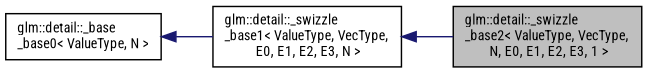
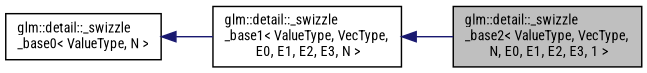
  digraph {
    rankdir=LR
    fontname="Roboto Condensed"
    node [color=black fillcolor=white fontname="Roboto Condensed" fontsize=10 shape=record style=filled]
    edge [color=midnightblue dir=back fontname="Roboto Condensed" fontsize=10 labelfontname=Helvetica labelfontsize=10 style=solid]
    n1 [fillcolor=grey75 fontcolor=black height=0.2 label="glm::detail::_swizzle\l_base2\< ValueType, VecType,\l N, E0, E1, E2, E3, 1 \>" width=0.4]
    n2 [height=0.2 label="glm::detail::_swizzle\l_base1\< ValueType, VecType,\l E0, E1, E2, E3, N \>" width=0.4]
-   n3 [height=0.2 label="glm::detail::_base\l_base0\< ValueType, N \>" width=0.4]
+   n3 [height=0.2 label="glm::detail::_swizzle\l_base0\< ValueType, N \>" width=0.4]
    n2 -> n1
    n3 -> n2
  }
